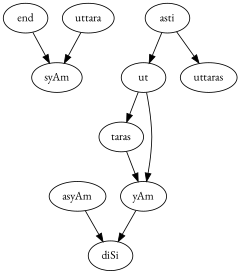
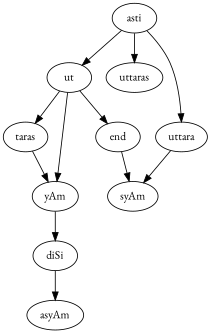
  strict digraph {
    fontname="EB Garamond"
    node [fontname="EB Garamond"]
    edge [fontname="EB Garamond"]
    n1 [label=end]
    ut
    taras
    yAm
    syAm
    asyAm
    diSi
    asti
    uttaras
    uttara
    n1 -> syAm
+   ut -> n1
    ut -> taras
    ut -> yAm
    taras -> yAm
    yAm -> diSi
-   asyAm -> diSi
+   diSi -> asyAm
    asti -> ut
    asti -> uttaras
+   asti -> uttara
    uttara -> syAm
  }
